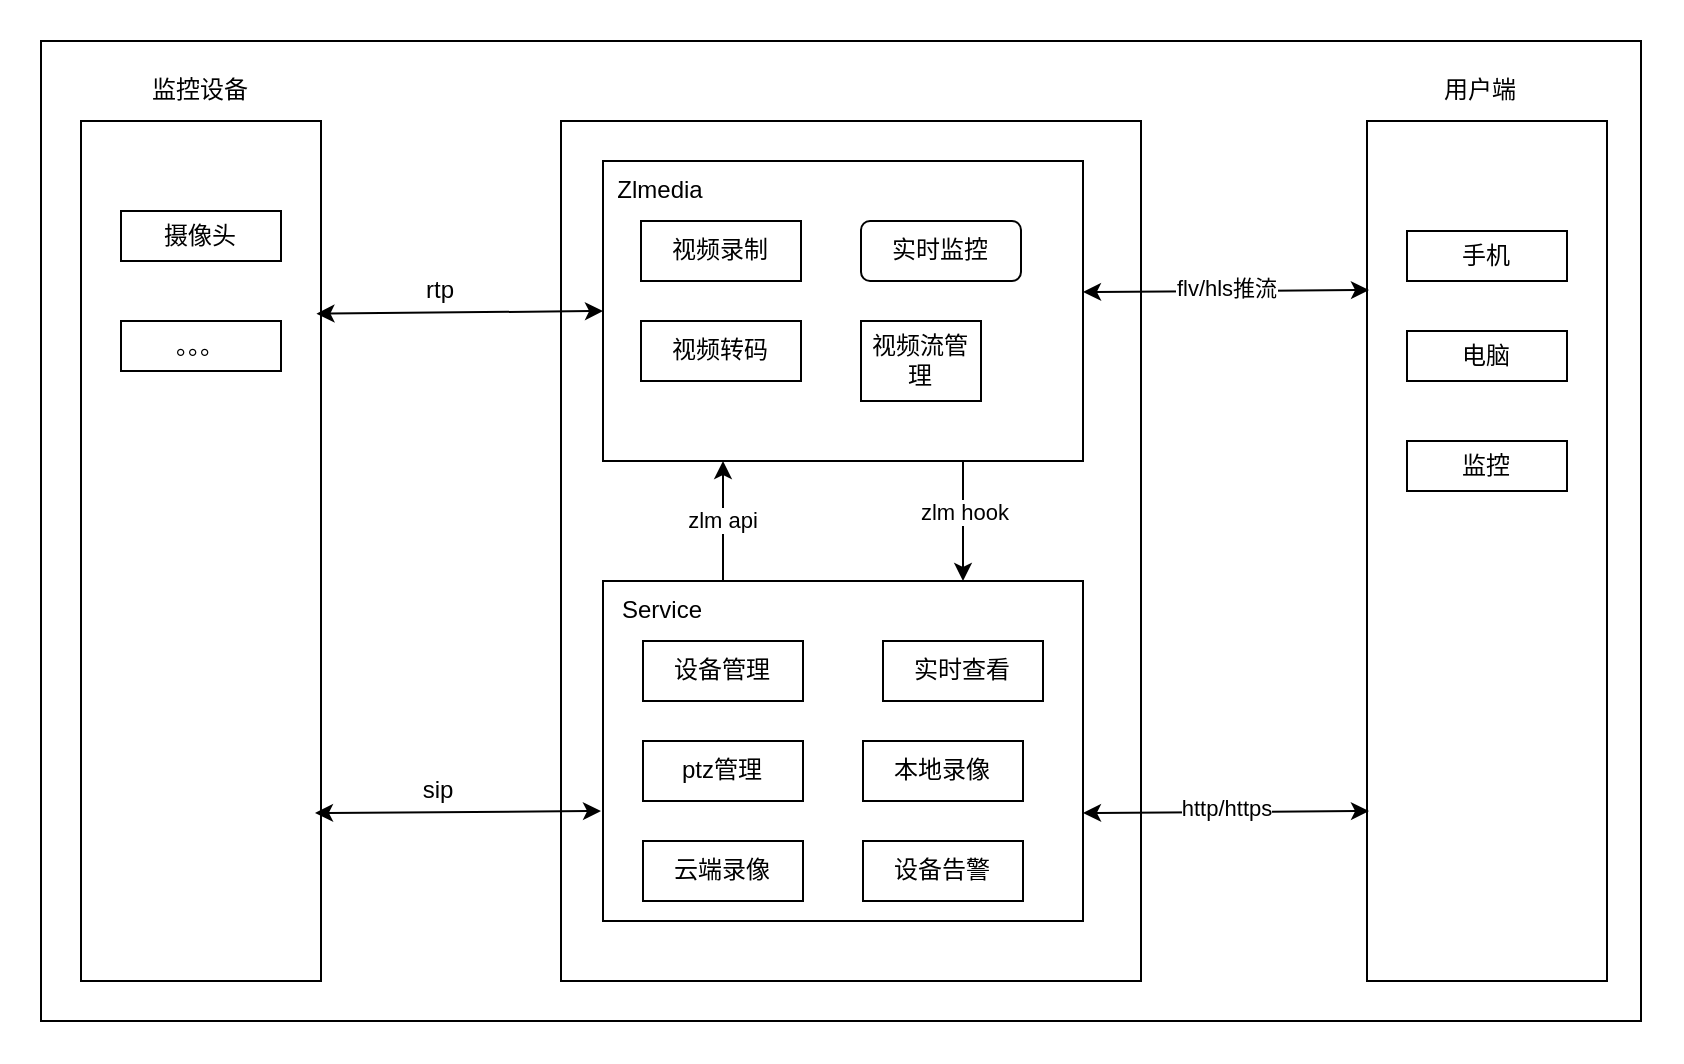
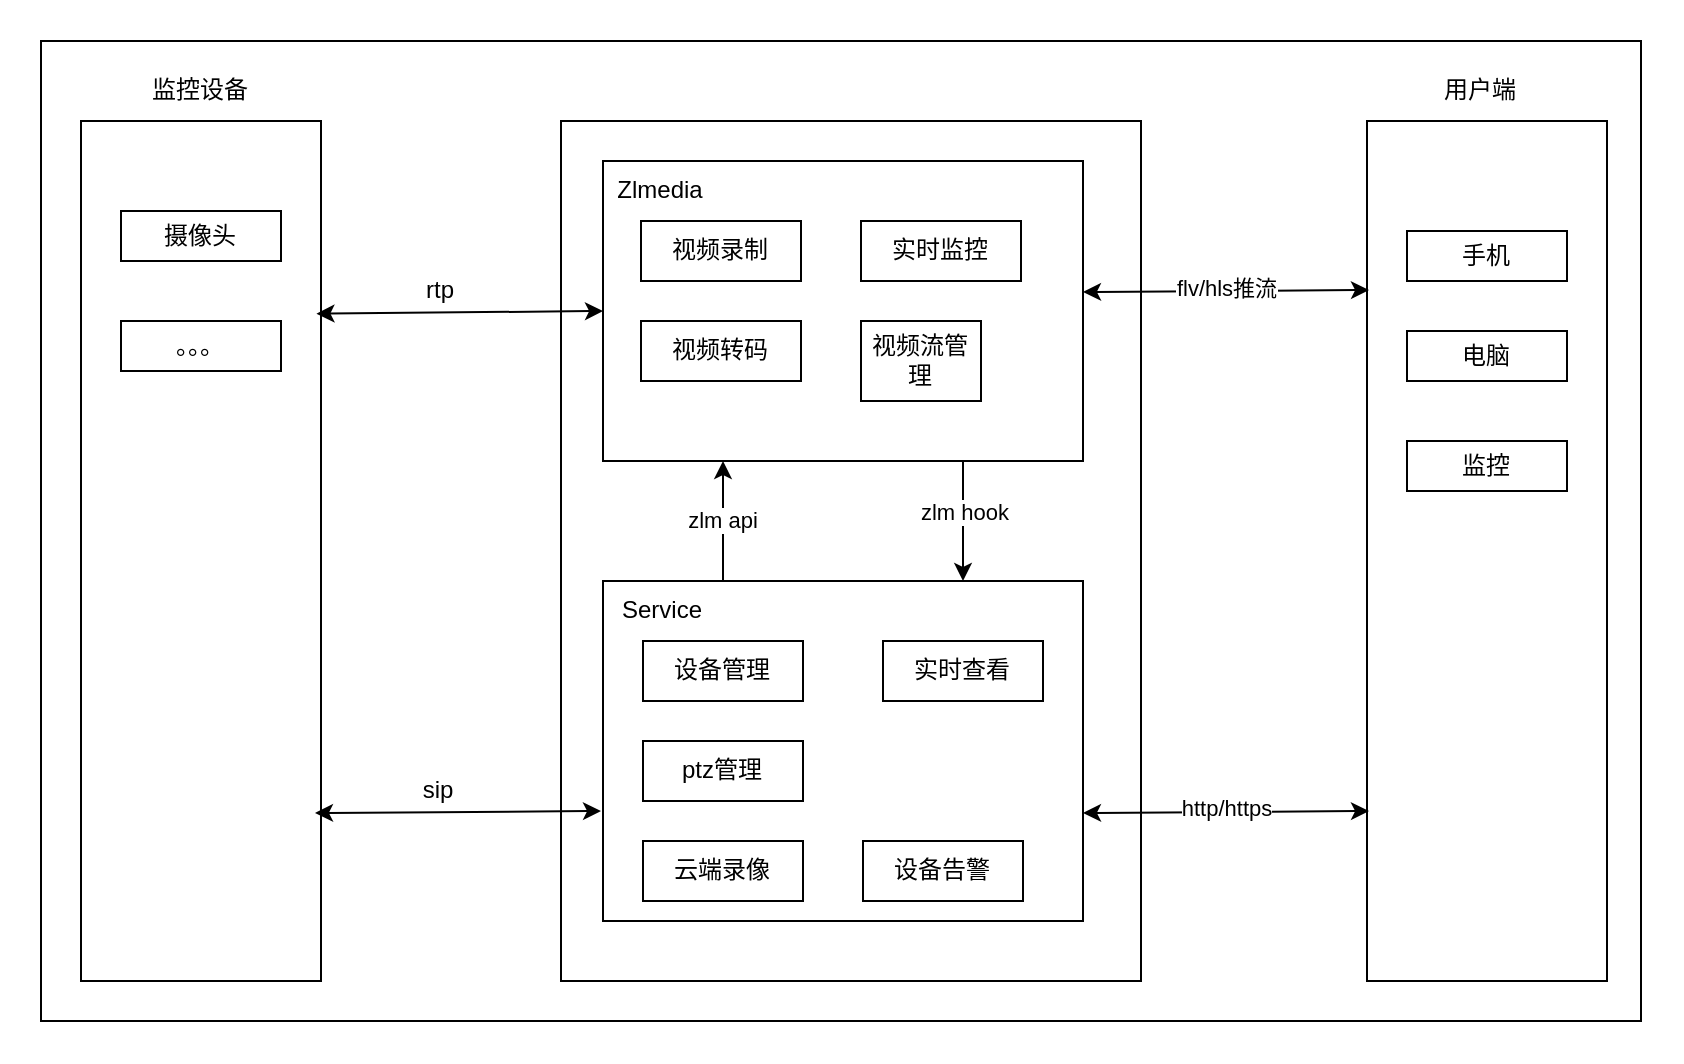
  <mxCell id="0" />
  <mxCell id="1" parent="0" />
  <mxCell id="2" value="" style="rounded=0;whiteSpace=wrap;html=1;" vertex="1" parent="1"><mxGeometry x="20" y="20" width="800" height="490" as="geometry" /></mxCell>
  <mxCell id="3" value="" style="rounded=0;whiteSpace=wrap;html=1;" parent="1" vertex="1"><mxGeometry x="40" y="60" width="120" height="430" as="geometry" /></mxCell>
  <mxCell id="4" value="监控设备" style="text;html=1;align=center;verticalAlign=middle;whiteSpace=wrap;rounded=0;" parent="1" vertex="1"><mxGeometry x="70" y="30" width="60" height="30" as="geometry" /></mxCell>
  <mxCell id="5" value="" style="rounded=0;whiteSpace=wrap;html=1;" parent="1" vertex="1"><mxGeometry x="280" y="60" width="290" height="430" as="geometry" /></mxCell>
  <mxCell id="6" style="edgeStyle=orthogonalEdgeStyle;rounded=0;orthogonalLoop=1;jettySize=auto;html=1;exitX=0.75;exitY=1;exitDx=0;exitDy=0;entryX=0.75;entryY=0;entryDx=0;entryDy=0;" parent="1" source="8" target="17" edge="1"><mxGeometry relative="1" as="geometry" /></mxCell>
  <mxCell id="7" value="zlm hook" style="edgeLabel;html=1;align=center;verticalAlign=middle;resizable=0;points=[];" parent="6" vertex="1" connectable="0"><mxGeometry x="-0.167" relative="1" as="geometry"><mxPoint as="offset" /></mxGeometry></mxCell>
  <mxCell id="8" value="" style="rounded=0;whiteSpace=wrap;html=1;" parent="1" vertex="1"><mxGeometry x="301" y="80" width="240" height="150" as="geometry" /></mxCell>
  <mxCell id="9" value="Zlmedia" style="text;html=1;align=center;verticalAlign=middle;whiteSpace=wrap;rounded=0;" parent="1" vertex="1"><mxGeometry x="300" y="80" width="60" height="30" as="geometry" /></mxCell>
  <mxCell id="10" value="视频录制" style="rounded=0;whiteSpace=wrap;html=1;" parent="1" vertex="1"><mxGeometry x="320" y="110" width="80" height="30" as="geometry" /></mxCell>
- <mxCell id="11" value="实时监控" style="whiteSpace=wrap;html=1;rounded=1;" parent="1" vertex="1"><mxGeometry x="430" y="110" width="80" height="30" as="geometry" /></mxCell>
+ <mxCell id="11" value="实时监控" style="rounded=0;whiteSpace=wrap;html=1;" parent="1" vertex="1"><mxGeometry x="430" y="110" width="80" height="30" as="geometry" /></mxCell>
  <mxCell id="12" value="视频转码" style="rounded=0;whiteSpace=wrap;html=1;" parent="1" vertex="1"><mxGeometry x="320" y="160" width="80" height="30" as="geometry" /></mxCell>
  <mxCell id="13" value="视频流管理" style="rounded=0;whiteSpace=wrap;html=1;" parent="1" vertex="1"><mxGeometry x="430" y="160" width="60" height="40" as="geometry" /></mxCell>
  <mxCell id="14" value="rtp" style="text;html=1;align=center;verticalAlign=middle;whiteSpace=wrap;rounded=0;" parent="1" vertex="1"><mxGeometry x="190" y="130" width="60" height="30" as="geometry" /></mxCell>
  <mxCell id="15" style="edgeStyle=orthogonalEdgeStyle;rounded=0;orthogonalLoop=1;jettySize=auto;html=1;exitX=0.25;exitY=0;exitDx=0;exitDy=0;entryX=0.25;entryY=1;entryDx=0;entryDy=0;" parent="1" source="17" target="8" edge="1"><mxGeometry relative="1" as="geometry" /></mxCell>
  <mxCell id="16" value="zlm api" style="edgeLabel;html=1;align=center;verticalAlign=middle;resizable=0;points=[];" parent="15" vertex="1" connectable="0"><mxGeometry x="0.033" y="1" relative="1" as="geometry"><mxPoint as="offset" /></mxGeometry></mxCell>
  <mxCell id="17" value="" style="rounded=0;whiteSpace=wrap;html=1;" parent="1" vertex="1"><mxGeometry x="301" y="290" width="240" height="170" as="geometry" /></mxCell>
  <mxCell id="18" value="Service" style="text;html=1;align=center;verticalAlign=middle;whiteSpace=wrap;rounded=0;" parent="1" vertex="1"><mxGeometry x="301" y="290" width="60" height="30" as="geometry" /></mxCell>
  <mxCell id="19" value="设备管理" style="rounded=0;whiteSpace=wrap;html=1;" parent="1" vertex="1"><mxGeometry x="321" y="320" width="80" height="30" as="geometry" /></mxCell>
  <mxCell id="20" value="实时查看" style="rounded=0;whiteSpace=wrap;html=1;" parent="1" vertex="1"><mxGeometry x="441" y="320" width="80" height="30" as="geometry" /></mxCell>
  <mxCell id="21" value="ptz管理" style="rounded=0;whiteSpace=wrap;html=1;" parent="1" vertex="1"><mxGeometry x="321" y="370" width="80" height="30" as="geometry" /></mxCell>
- <mxCell id="22" value="本地录像" style="rounded=0;whiteSpace=wrap;html=1;" parent="1" vertex="1"><mxGeometry x="431" y="370" width="80" height="30" as="geometry" /></mxCell>
  <mxCell id="23" value="云端录像" style="rounded=0;whiteSpace=wrap;html=1;" parent="1" vertex="1"><mxGeometry x="321" y="420" width="80" height="30" as="geometry" /></mxCell>
  <mxCell id="24" value="设备告警" style="rounded=0;whiteSpace=wrap;html=1;" parent="1" vertex="1"><mxGeometry x="431" y="420" width="80" height="30" as="geometry" /></mxCell>
  <mxCell id="25" style="edgeStyle=orthogonalEdgeStyle;rounded=0;orthogonalLoop=1;jettySize=auto;html=1;exitX=0.5;exitY=1;exitDx=0;exitDy=0;" parent="1" source="3" target="3" edge="1"><mxGeometry relative="1" as="geometry" /></mxCell>
  <mxCell id="26" value="" style="endArrow=classic;startArrow=classic;html=1;rounded=0;entryX=0;entryY=0.5;entryDx=0;entryDy=0;exitX=0.981;exitY=0.224;exitDx=0;exitDy=0;exitPerimeter=0;" parent="1" source="3" target="8" edge="1"><mxGeometry width="50" height="50" relative="1" as="geometry"><mxPoint x="180" y="155" as="sourcePoint" /><mxPoint x="280" y="164.86" as="targetPoint" /></mxGeometry></mxCell>
  <mxCell id="27" value="sip" style="text;html=1;align=center;verticalAlign=middle;whiteSpace=wrap;rounded=0;" parent="1" vertex="1"><mxGeometry x="189" y="380" width="60" height="30" as="geometry" /></mxCell>
  <mxCell id="28" value="" style="endArrow=classic;startArrow=classic;html=1;rounded=0;entryX=0;entryY=0.5;entryDx=0;entryDy=0;exitX=0.981;exitY=0.224;exitDx=0;exitDy=0;exitPerimeter=0;" parent="1" edge="1"><mxGeometry width="50" height="50" relative="1" as="geometry"><mxPoint x="157" y="406" as="sourcePoint" /><mxPoint x="300" y="405" as="targetPoint" /></mxGeometry></mxCell>
  <mxCell id="29" value="" style="rounded=0;whiteSpace=wrap;html=1;" parent="1" vertex="1"><mxGeometry x="683" y="60" width="120" height="430" as="geometry" /></mxCell>
  <mxCell id="30" value="用户端" style="text;html=1;align=center;verticalAlign=middle;whiteSpace=wrap;rounded=0;" parent="1" vertex="1"><mxGeometry x="710" y="30" width="60" height="30" as="geometry" /></mxCell>
  <mxCell id="31" value="" style="endArrow=classic;startArrow=classic;html=1;rounded=0;entryX=0;entryY=0.5;entryDx=0;entryDy=0;exitX=0.981;exitY=0.224;exitDx=0;exitDy=0;exitPerimeter=0;" parent="1" edge="1"><mxGeometry width="50" height="50" relative="1" as="geometry"><mxPoint x="541" y="145.5" as="sourcePoint" /><mxPoint x="684" y="144.5" as="targetPoint" /></mxGeometry></mxCell>
  <mxCell id="32" value="flv/hls推流" style="edgeLabel;html=1;align=center;verticalAlign=middle;resizable=0;points=[];" parent="31" vertex="1" connectable="0"><mxGeometry x="-0.161" y="3" relative="1" as="geometry"><mxPoint x="12" y="1" as="offset" /></mxGeometry></mxCell>
  <mxCell id="33" value="" style="endArrow=classic;startArrow=classic;html=1;rounded=0;entryX=0;entryY=0.5;entryDx=0;entryDy=0;exitX=0.981;exitY=0.224;exitDx=0;exitDy=0;exitPerimeter=0;" parent="1" edge="1"><mxGeometry width="50" height="50" relative="1" as="geometry"><mxPoint x="541" y="406" as="sourcePoint" /><mxPoint x="684" y="405" as="targetPoint" /></mxGeometry></mxCell>
  <mxCell id="34" value="http/https" style="edgeLabel;html=1;align=center;verticalAlign=middle;resizable=0;points=[];" parent="33" vertex="1" connectable="0"><mxGeometry x="-0.161" y="3" relative="1" as="geometry"><mxPoint x="12" y="1" as="offset" /></mxGeometry></mxCell>
  <mxCell id="35" value="手机" style="rounded=0;whiteSpace=wrap;html=1;" parent="1" vertex="1"><mxGeometry x="703" y="115" width="80" height="25" as="geometry" /></mxCell>
  <mxCell id="36" value="电脑" style="rounded=0;whiteSpace=wrap;html=1;" parent="1" vertex="1"><mxGeometry x="703" y="165" width="80" height="25" as="geometry" /></mxCell>
  <mxCell id="37" value="监控" style="rounded=0;whiteSpace=wrap;html=1;" parent="1" vertex="1"><mxGeometry x="703" y="220" width="80" height="25" as="geometry" /></mxCell>
  <mxCell id="38" value="摄像头" style="rounded=0;whiteSpace=wrap;html=1;" parent="1" vertex="1"><mxGeometry x="60" y="105" width="80" height="25" as="geometry" /></mxCell>
  <mxCell id="39" value="。。。" style="rounded=0;whiteSpace=wrap;html=1;" parent="1" vertex="1"><mxGeometry x="60" y="160" width="80" height="25" as="geometry" /></mxCell>
